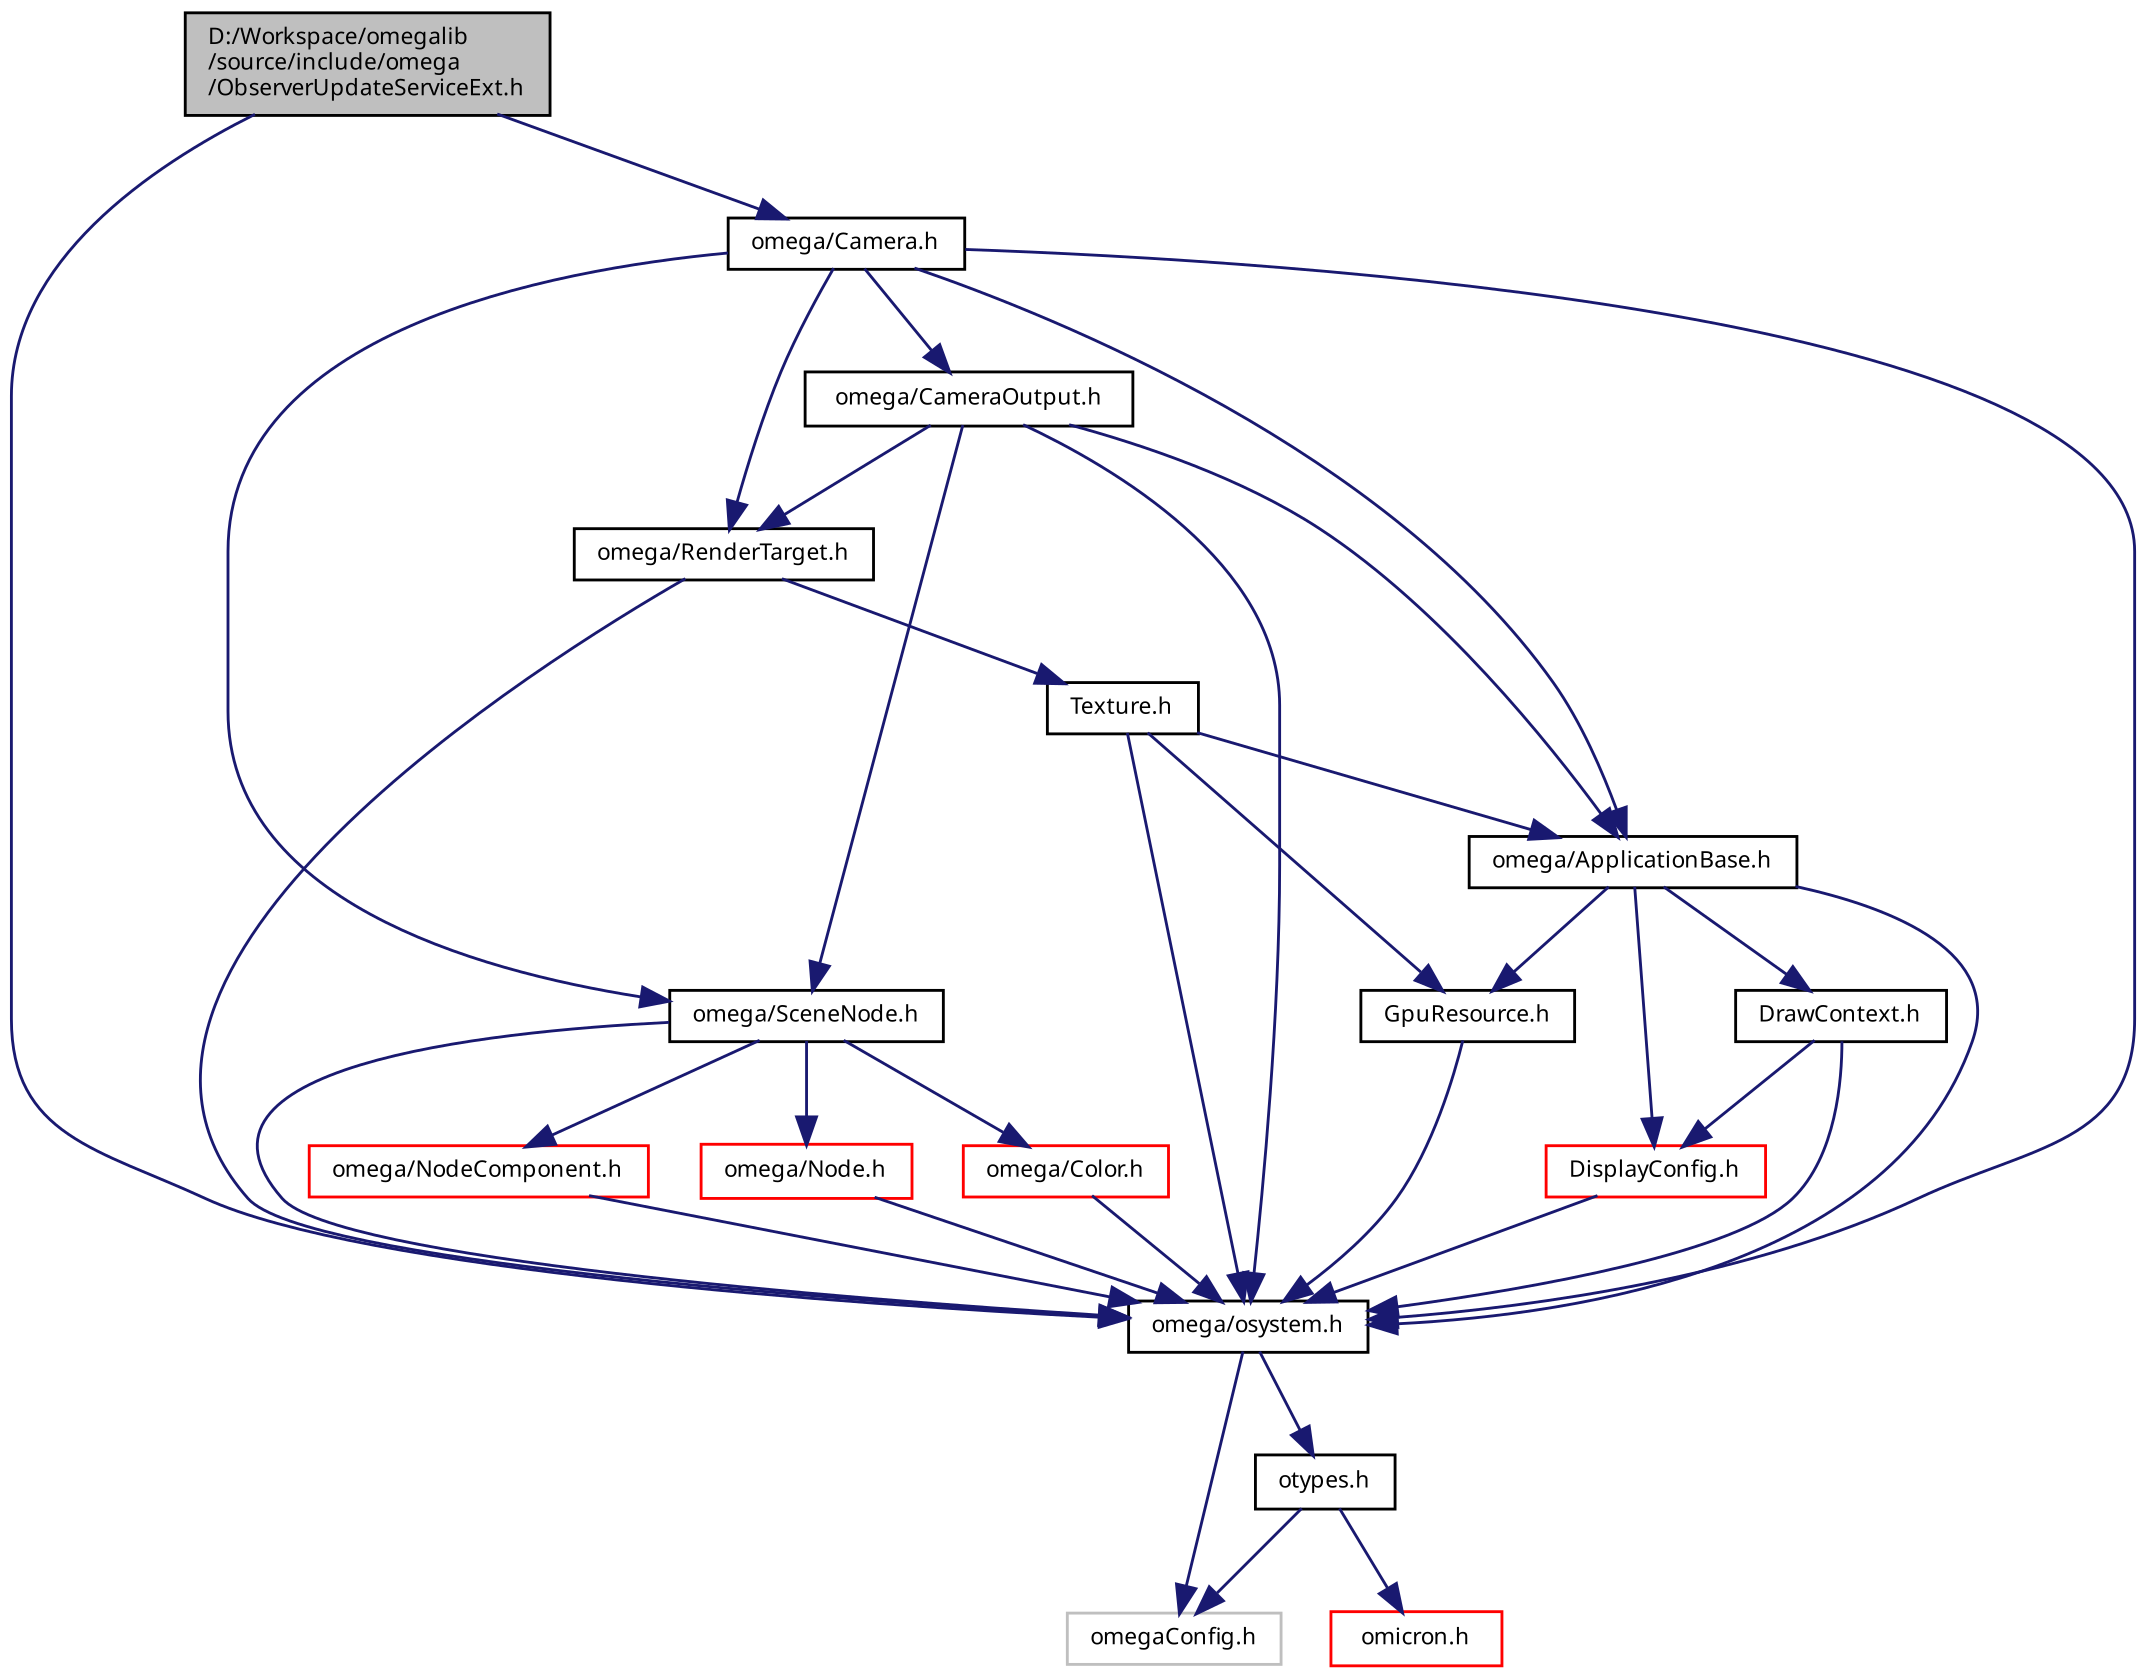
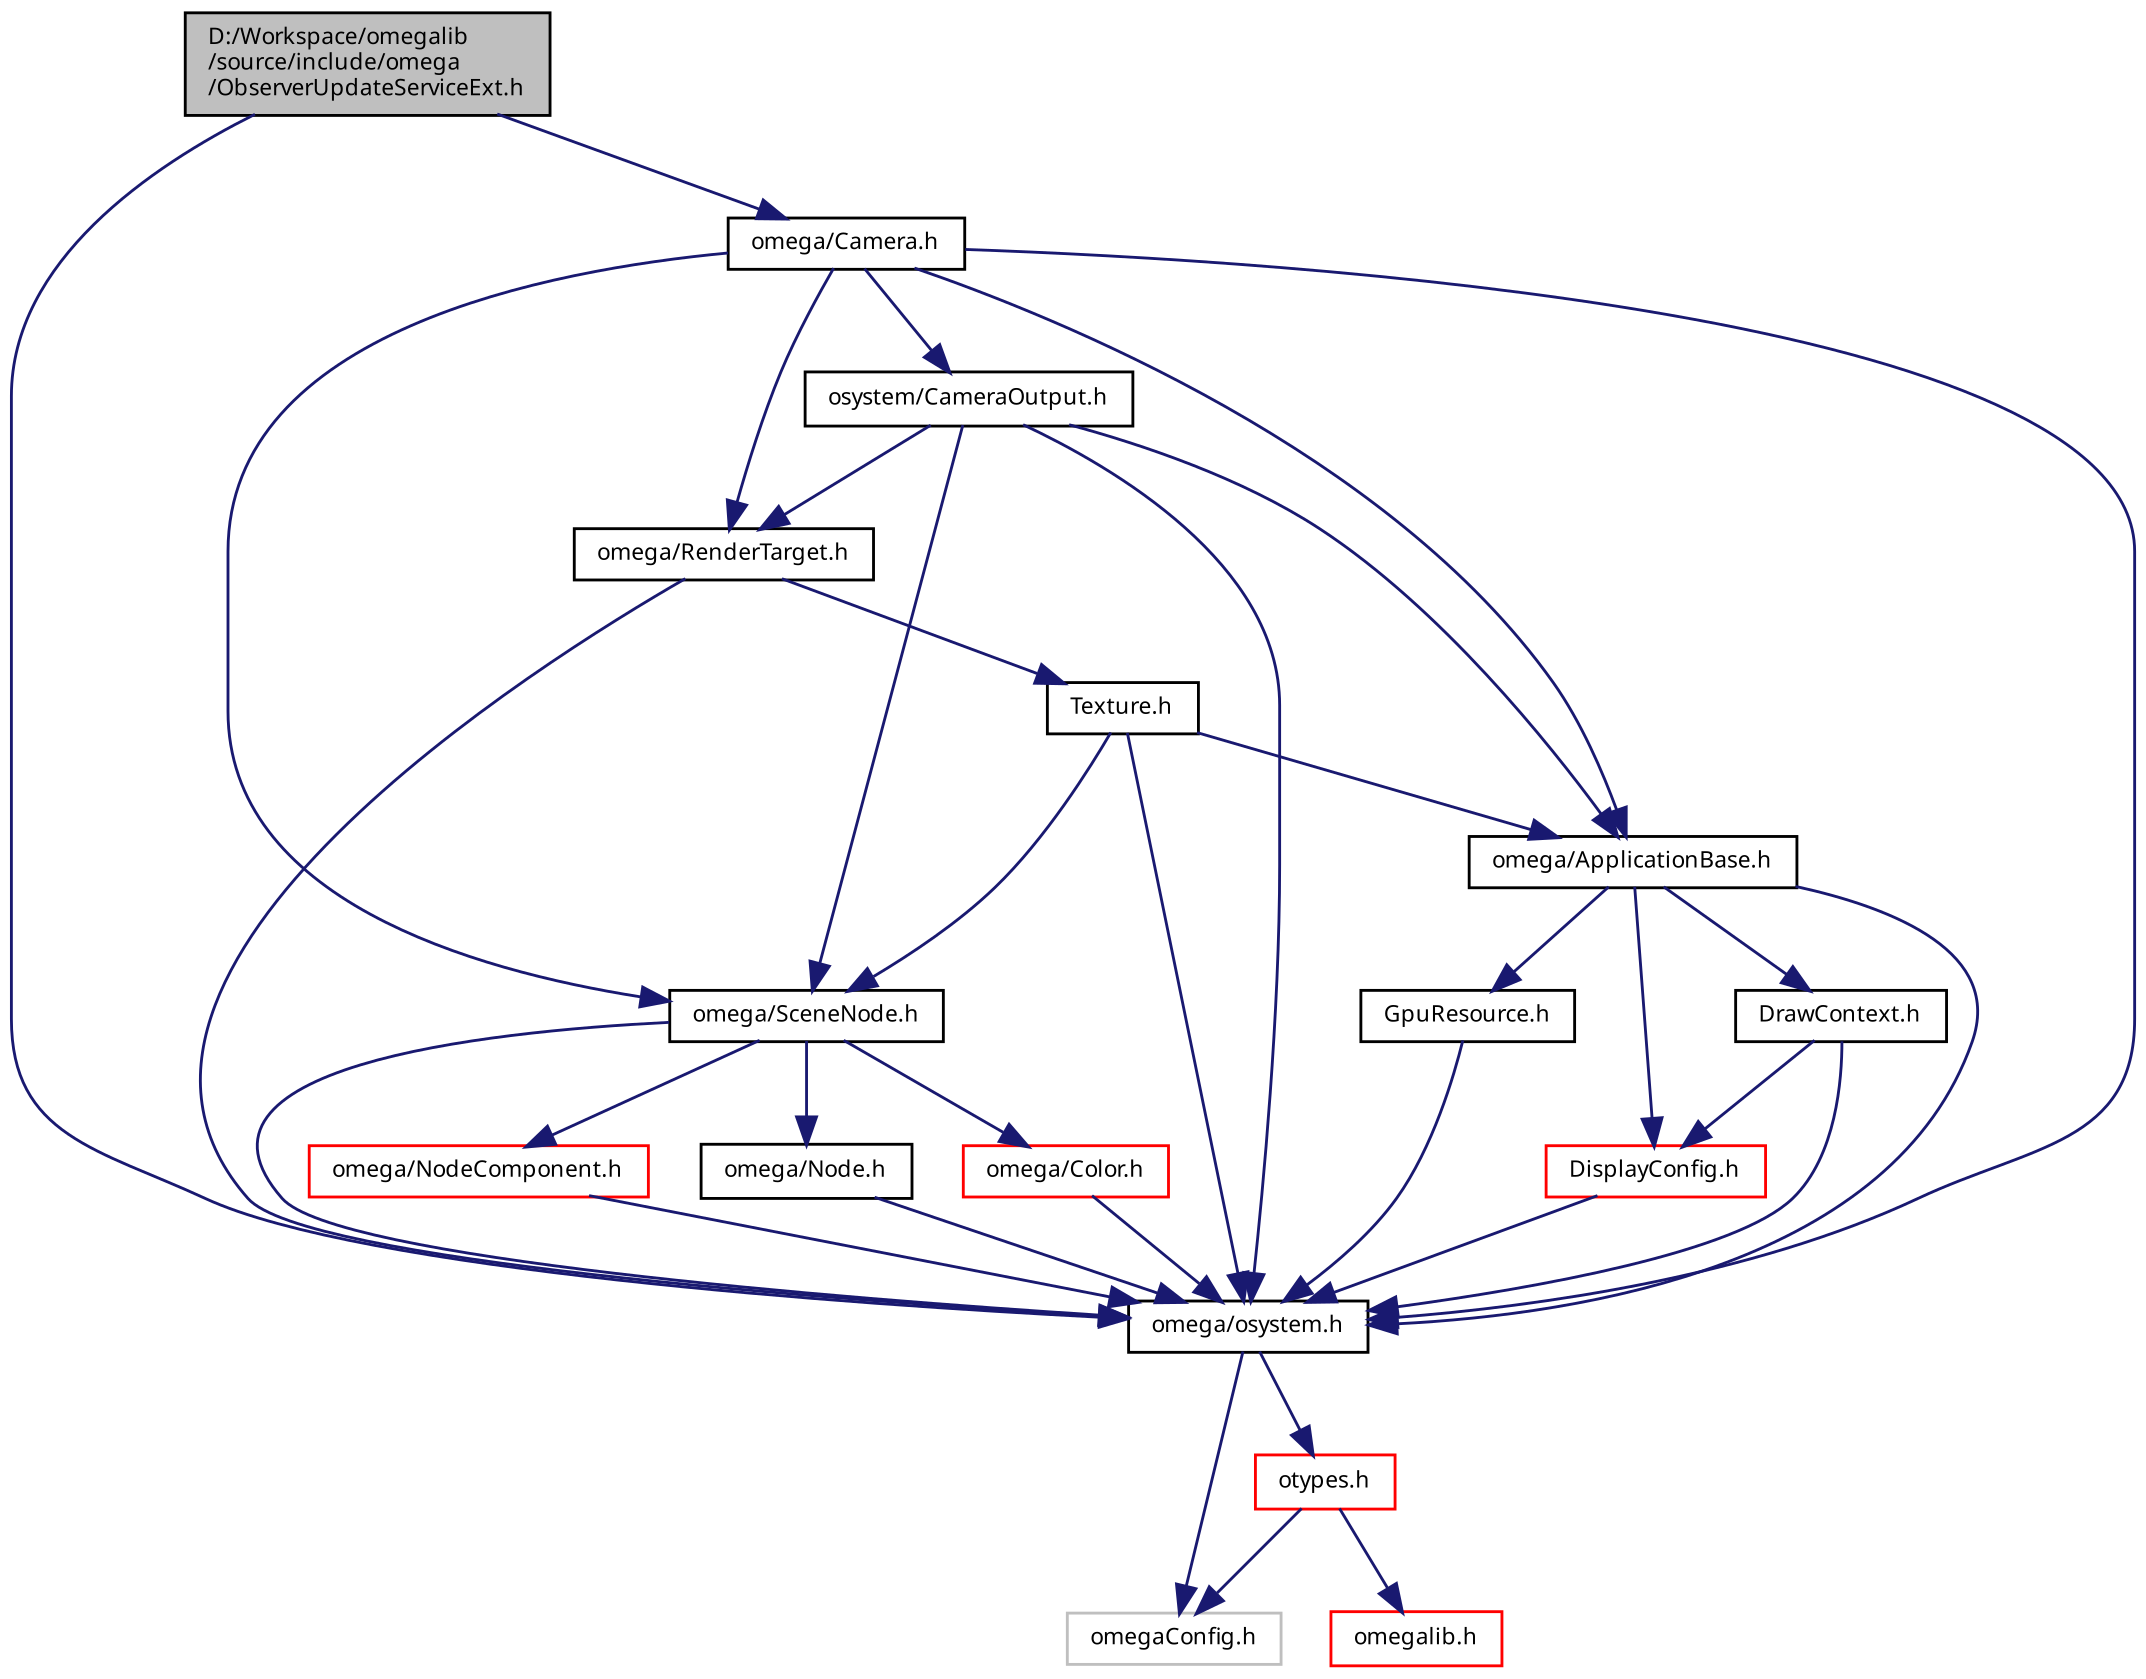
  digraph {
    node [color=black fontname="FreeSans.ttf" fontsize=8 shape=record]
    edge [color=midnightblue fontname="FreeSans.ttf" fontsize=8 labelfontname="FreeSans.ttf" labelfontsize=8 style=solid]
    n1 [fillcolor=grey75 fontcolor=black height=0.2 label="D:/Workspace/omegalib\l/source/include/omega\l/ObserverUpdateServiceExt.h" style=filled width=0.4]
    n2 [height=0.2 label="omega/osystem.h" width=0.4]
    n3 [height=0.2 label="omega/Camera.h" width=0.4]
    n4 [color=grey75 height=0.2 label="omegaConfig.h" width=0.4]
-   n5 [height=0.2 label="otypes.h" width=0.4]
+   n5 [color=red height=0.2 label="otypes.h" width=0.4]
    n6 [height=0.2 label="omega/ApplicationBase.h" width=0.4]
    n7 [height=0.2 label="omega/SceneNode.h" width=0.4]
    n8 [height=0.2 label="omega/RenderTarget.h" width=0.4]
-   n9 [height=0.2 label="omega/CameraOutput.h" width=0.4]
-   n10 [color=red height=0.2 label="omicron.h" width=0.4]
+   n9 [height=0.2 label="osystem/CameraOutput.h" width=0.4]
+   n10 [color=red height=0.2 label="omegalib.h" width=0.4]
    n11 [color=red height=0.2 label="DisplayConfig.h" width=0.4]
    n12 [height=0.2 label="GpuResource.h" width=0.4]
    n13 [height=0.2 label="DrawContext.h" width=0.4]
    n14 [color=red height=0.2 label="omega/NodeComponent.h" width=0.4]
-   n15 [color=red height=0.2 label="omega/Node.h" width=0.4]
+   n15 [height=0.2 label="omega/Node.h" width=0.4]
    n16 [color=red height=0.2 label="omega/Color.h" width=0.4]
    n17 [height=0.2 label="Texture.h" width=0.4]
    n1 -> n2
    n1 -> n3
    n2 -> n4
    n2 -> n5
    n3 -> n2
    n3 -> n6
    n3 -> n7
    n3 -> n8
    n3 -> n9
    n5 -> n4
    n5 -> n10
    n6 -> n2
    n6 -> n11
    n6 -> n12
    n6 -> n13
    n7 -> n2
    n7 -> n14
    n7 -> n15
    n7 -> n16
    n8 -> n2
    n8 -> n17
    n9 -> n2
    n9 -> n6
    n9 -> n7
    n9 -> n8
    n11 -> n2
    n12 -> n2
    n13 -> n2
    n13 -> n11
    n14 -> n2
    n15 -> n2
    n16 -> n2
    n17 -> n2
    n17 -> n6
-   n17 -> n12
+   n17 -> n7
  }
